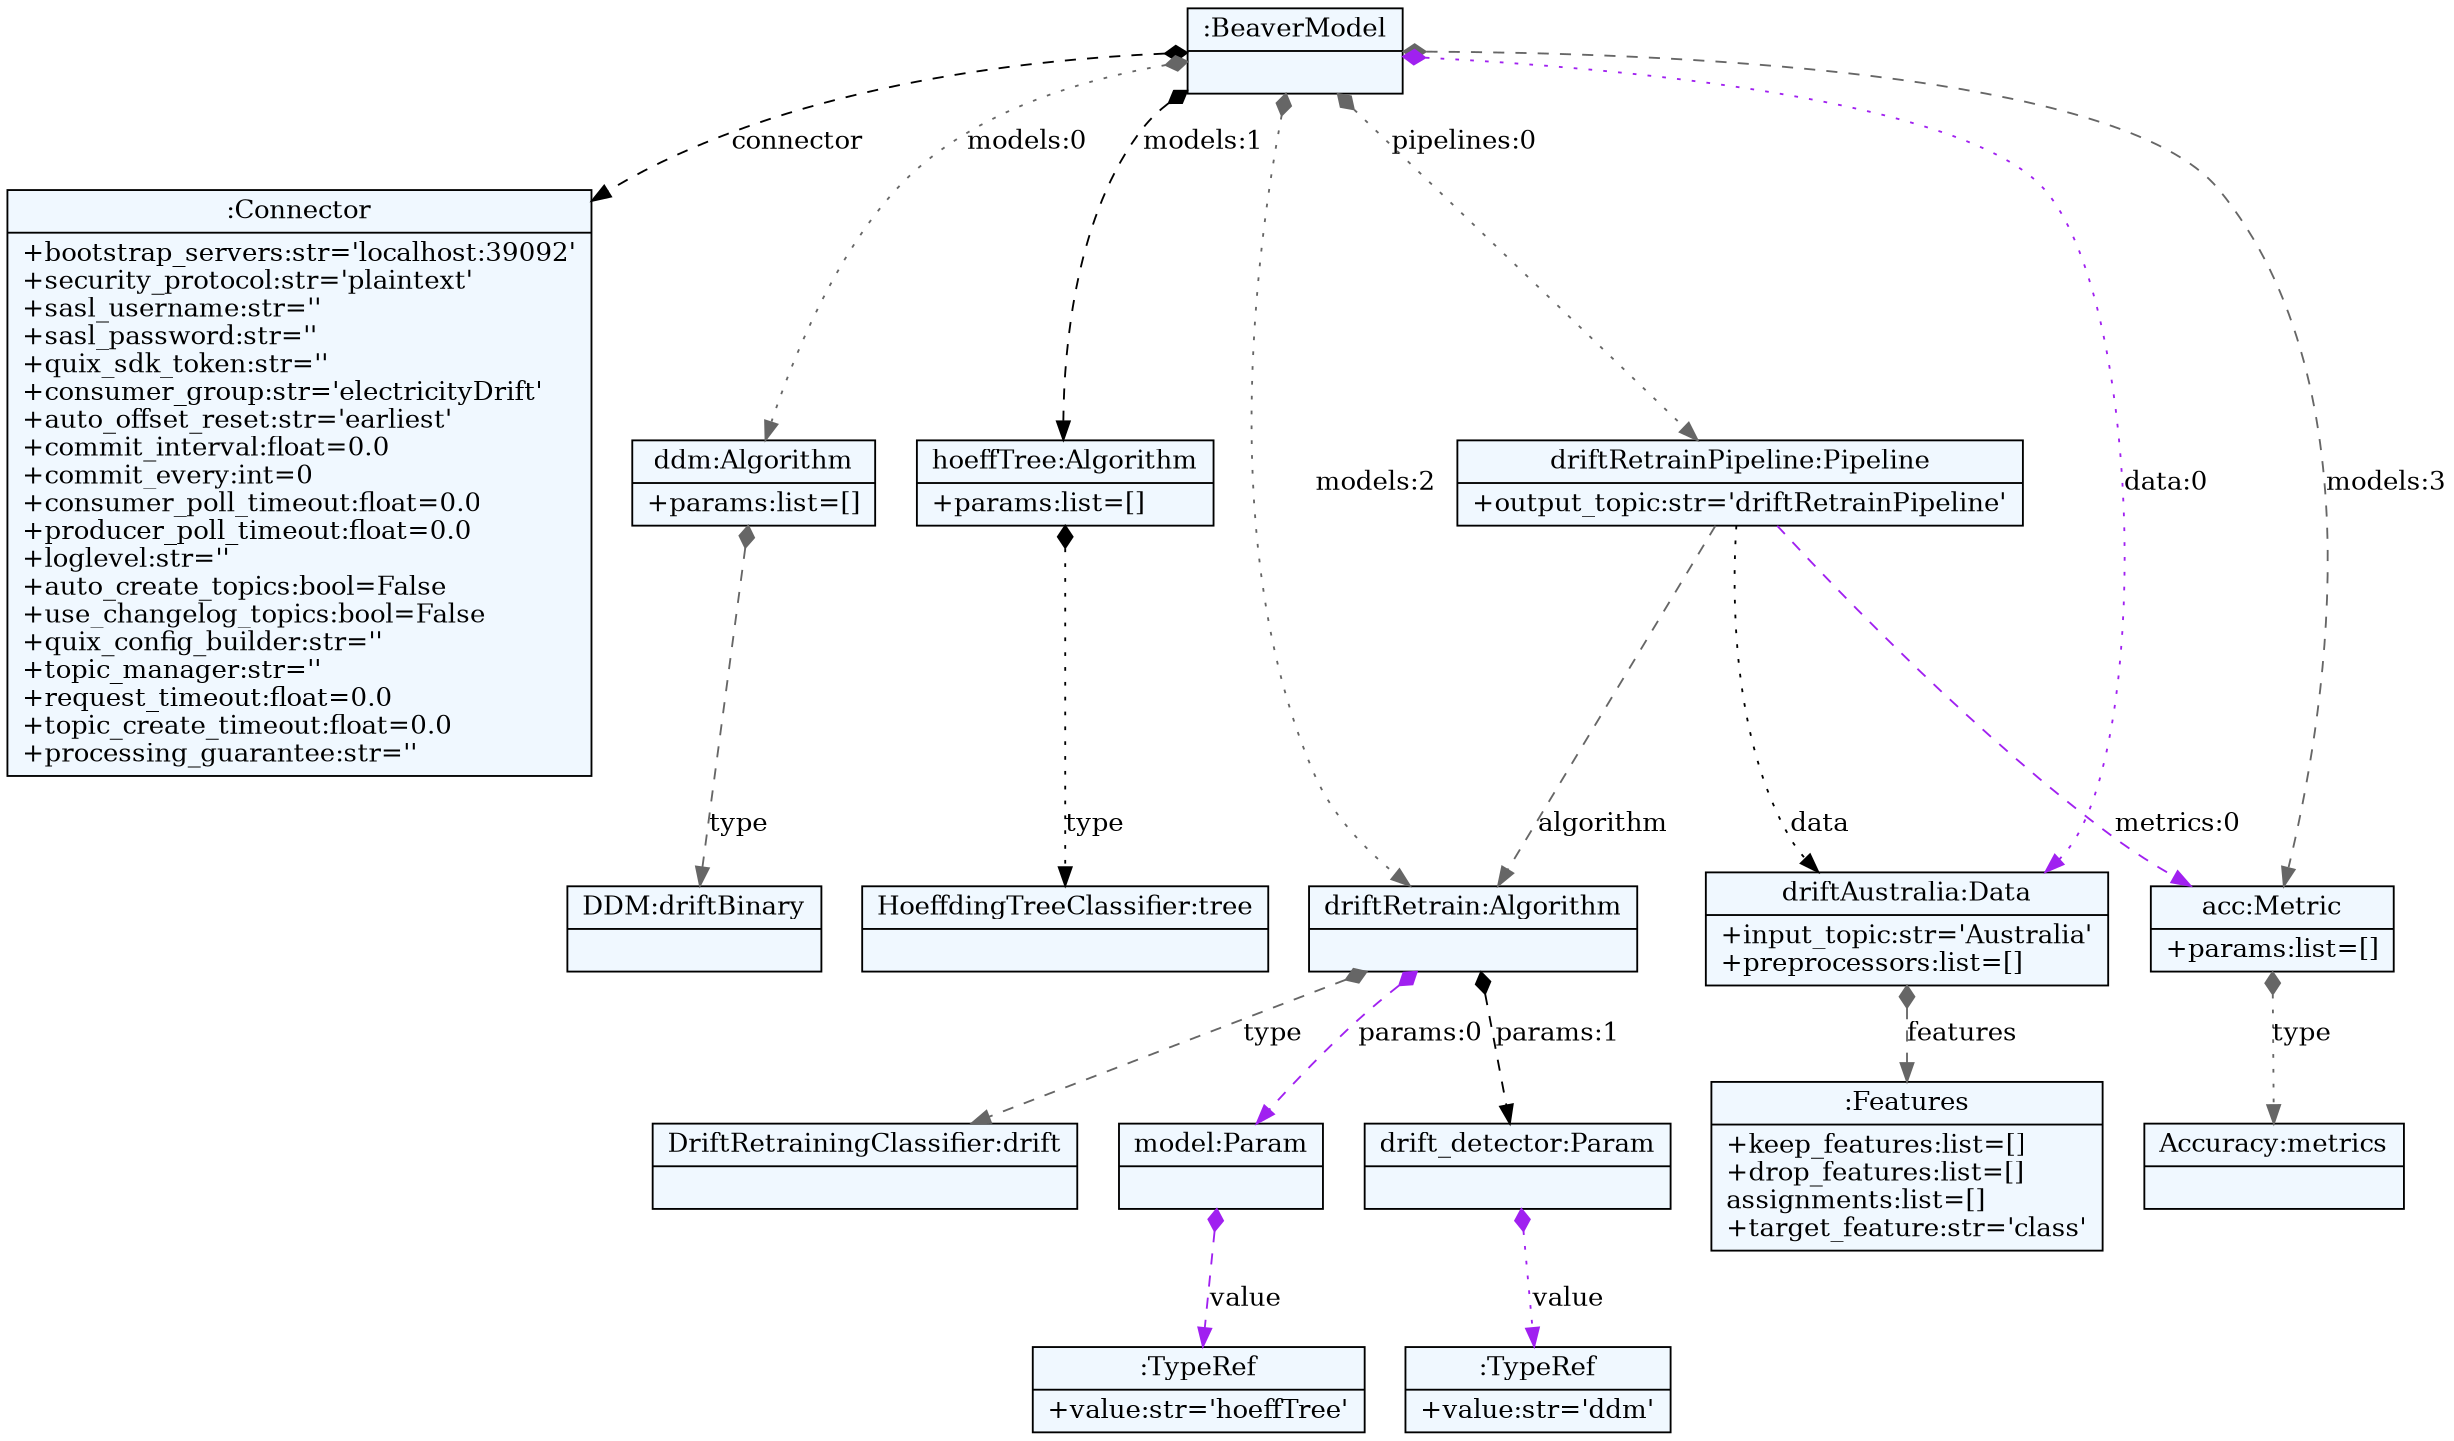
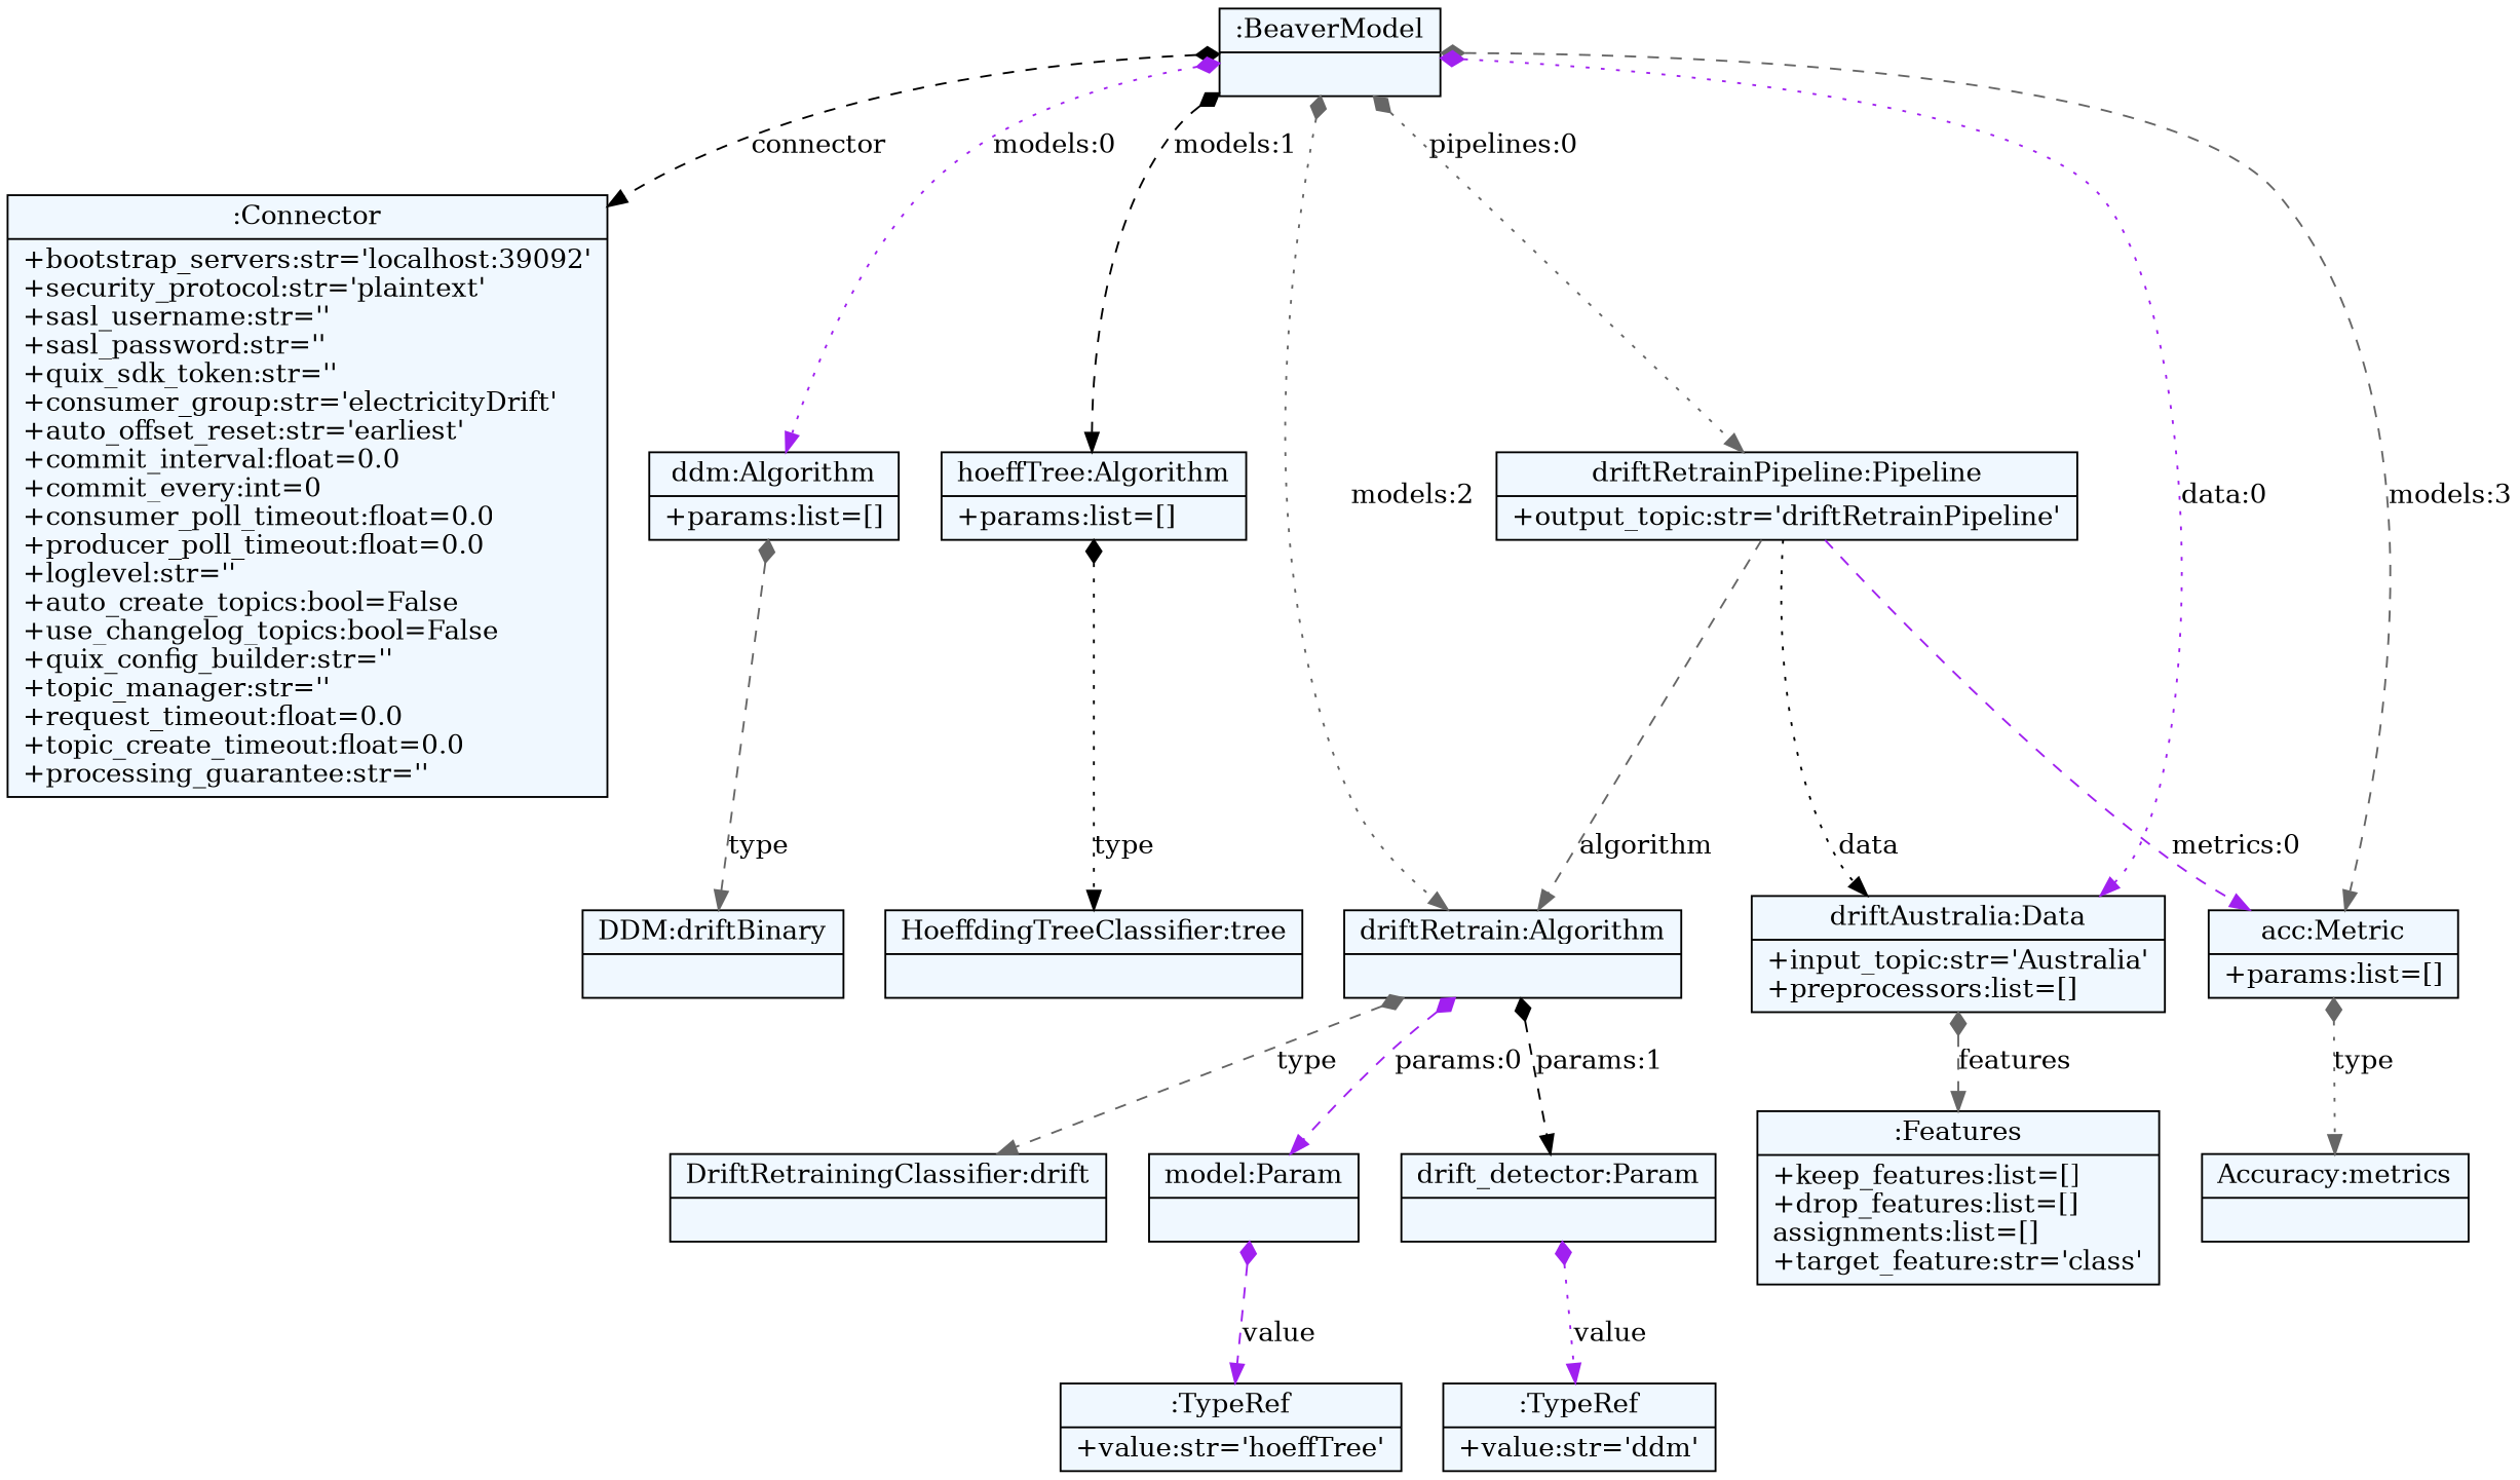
  digraph {
    fontname="DejaVu Serif"
    fontsize=8
    nodesep=0.3
    node [fillcolor=aliceblue fontname="DejaVu Serif" shape=record style=filled]
    edge [arrowtail=diamond color=gray40 dir=both fontname="DejaVu Serif" style=dashed]
    n1 [label="{:BeaverModel|}"]
    n2 [label="{:Connector|+bootstrap_servers:str='localhost:39092'\l+security_protocol:str='plaintext'\l+sasl_username:str=''\l+sasl_password:str=''\l+quix_sdk_token:str=''\l+consumer_group:str='electricityDrift'\l+auto_offset_reset:str='earliest'\l+commit_interval:float=0.0\l+commit_every:int=0\l+consumer_poll_timeout:float=0.0\l+producer_poll_timeout:float=0.0\l+loglevel:str=''\l+auto_create_topics:bool=False\l+use_changelog_topics:bool=False\l+quix_config_builder:str=''\l+topic_manager:str=''\l+request_timeout:float=0.0\l+topic_create_timeout:float=0.0\l+processing_guarantee:str=''\l}"]
    n3 [label="{ddm:Algorithm|+params:list=[]\l}"]
    n4 [label="{hoeffTree:Algorithm|+params:list=[]\l}"]
    n5 [label="{driftRetrain:Algorithm|}"]
    n6 [label="{acc:Metric|+params:list=[]\l}"]
    n7 [label="{driftAustralia:Data|+input_topic:str='Australia'\l+preprocessors:list=[]\l}"]
    n8 [label="{driftRetrainPipeline:Pipeline|+output_topic:str='driftRetrainPipeline'\l}"]
    n9 [label="{DDM:driftBinary|}"]
    n10 [label="{HoeffdingTreeClassifier:tree|}"]
    n11 [label="{DriftRetrainingClassifier:drift|}"]
    n12 [label="{model:Param|}"]
    n13 [label="{drift_detector:Param|}"]
    n14 [label="{Accuracy:metrics|}"]
    n15 [label="{:Features|+keep_features:list=[]\l+drop_features:list=[]\lassignments:list=[]\l+target_feature:str='class'\l}"]
    n16 [label="{:TypeRef|+value:str='hoeffTree'\l}"]
    n17 [label="{:TypeRef|+value:str='ddm'\l}"]
    n1 -> n2 [color=black label=connector]
-   n1 -> n3 [label="models:0" style=dotted]
+   n1 -> n3 [color=purple label="models:0" style=dotted]
    n1 -> n4 [color=black label="models:1"]
    n1 -> n5 [label="models:2" style=dotted]
    n1 -> n6 [label="models:3"]
    n1 -> n7 [color=purple label="data:0" style=dotted]
    n1 -> n8 [label="pipelines:0" style=dotted]
    n3 -> n9 [label=type]
    n4 -> n10 [color=black label=type style=dotted]
    n5 -> n11 [label=type]
    n5 -> n12 [color=purple label="params:0"]
    n5 -> n13 [color=black label="params:1"]
    n6 -> n14 [label=type style=dotted]
    n7 -> n15 [label=features]
    n8 -> n5 [arrowtail=empty dir=black label=algorithm]
    n8 -> n6 [arrowtail=empty color=purple dir=black label="metrics:0"]
    n8 -> n7 [arrowtail=empty color=black dir=black label=data style=dotted]
    n12 -> n16 [color=purple label=value]
    n13 -> n17 [color=purple label=value style=dotted]
  }
